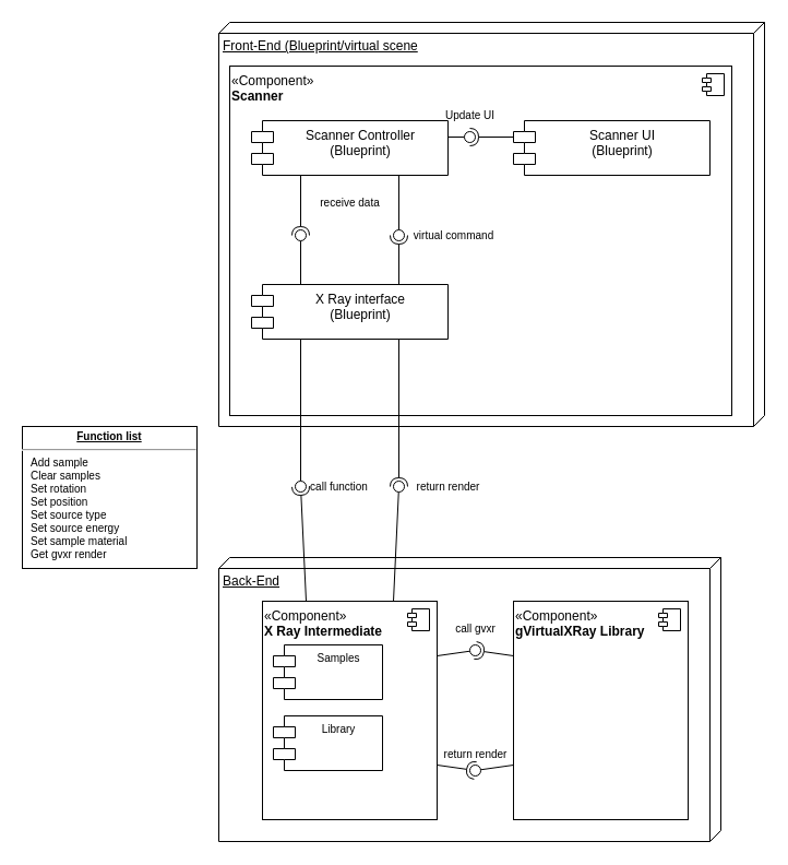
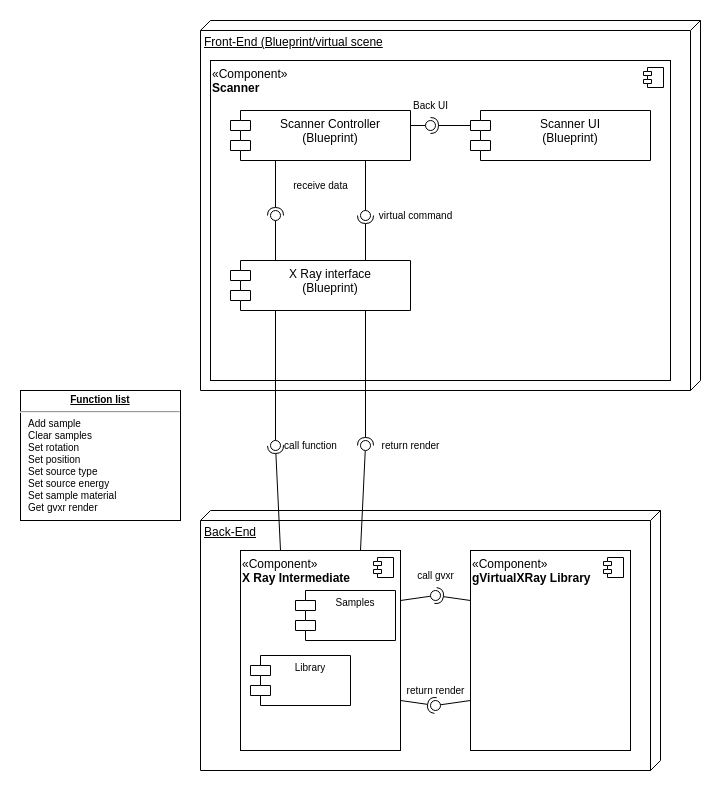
  <mxCell id="0" />
  <mxCell id="1" parent="0" />
  <mxCell id="2" value="Front-End (Blueprint/virtual scene" style="verticalAlign=top;align=left;spacingTop=8;spacingLeft=2;spacingRight=12;shape=cube;size=10;direction=south;fontStyle=4;html=1;" vertex="1" parent="1"><mxGeometry x="200" y="20" width="500" height="370" as="geometry" /></mxCell>
  <mxCell id="3" value="«Component»&lt;br&gt;&lt;b&gt;Scanner&lt;/b&gt;" style="html=1;dropTarget=0;align=left;verticalAlign=top;" vertex="1" parent="1"><mxGeometry x="210" y="60" width="460" height="320" as="geometry" /></mxCell>
  <mxCell id="4" value="" style="shape=module;jettyWidth=8;jettyHeight=4;" vertex="1" parent="3"><mxGeometry x="1" width="20" height="20" relative="1" as="geometry"><mxPoint x="-27" y="7" as="offset" /></mxGeometry></mxCell>
  <mxCell id="5" value="Scanner Controller&#10;(Blueprint)" style="shape=module;align=left;spacingLeft=20;align=center;verticalAlign=top;" vertex="1" parent="1"><mxGeometry x="230" y="110" width="180" height="50" as="geometry" /></mxCell>
  <mxCell id="6" value="X Ray interface&#10;(Blueprint)" style="shape=module;align=left;spacingLeft=20;align=center;verticalAlign=top;" vertex="1" parent="1"><mxGeometry x="230" y="260" width="180" height="50" as="geometry" /></mxCell>
  <mxCell id="7" value="Back-End" style="verticalAlign=top;align=left;spacingTop=8;spacingLeft=2;spacingRight=12;shape=cube;size=10;direction=south;fontStyle=4;html=1;" vertex="1" parent="1"><mxGeometry x="200" y="510" width="460" height="260" as="geometry" /></mxCell>
  <mxCell id="8" value="«Component»&lt;br&gt;&lt;b&gt;gVirtualXRay Library&lt;/b&gt;" style="html=1;dropTarget=0;align=left;verticalAlign=top;" vertex="1" parent="1"><mxGeometry x="470" y="550" width="160" height="200" as="geometry" /></mxCell>
  <mxCell id="9" value="" style="shape=module;jettyWidth=8;jettyHeight=4;" vertex="1" parent="8"><mxGeometry x="1" width="20" height="20" relative="1" as="geometry"><mxPoint x="-27" y="7" as="offset" /></mxGeometry></mxCell>
  <mxCell id="10" value="«Component»&lt;br&gt;&lt;b&gt;X Ray Intermediate&lt;/b&gt;" style="html=1;dropTarget=0;align=left;verticalAlign=top;" vertex="1" parent="1"><mxGeometry x="240" y="550" width="160" height="200" as="geometry" /></mxCell>
  <mxCell id="11" value="" style="shape=module;jettyWidth=8;jettyHeight=4;" vertex="1" parent="10"><mxGeometry x="1" width="20" height="20" relative="1" as="geometry"><mxPoint x="-27" y="7" as="offset" /></mxGeometry></mxCell>
  <mxCell id="12" value="Scanner UI&#10;(Blueprint)" style="shape=module;align=left;spacingLeft=20;align=center;verticalAlign=top;" vertex="1" parent="1"><mxGeometry x="470" y="110" width="180" height="50" as="geometry" /></mxCell>
  <mxCell id="13" value="" style="rounded=0;orthogonalLoop=1;jettySize=auto;html=1;endArrow=none;endFill=0;sketch=0;sourcePerimeterSpacing=0;targetPerimeterSpacing=0;exitX=0.25;exitY=0;exitDx=0;exitDy=0;" edge="1" target="15" parent="1" source="6"><mxGeometry relative="1" as="geometry"><mxPoint x="270" y="215" as="sourcePoint" /></mxGeometry></mxCell>
  <mxCell id="14" value="" style="rounded=0;orthogonalLoop=1;jettySize=auto;html=1;endArrow=halfCircle;endFill=0;entryX=0.5;entryY=0.5;endSize=6;strokeWidth=1;sketch=0;exitX=0.25;exitY=1;exitDx=0;exitDy=0;" edge="1" target="15" parent="1" source="5"><mxGeometry relative="1" as="geometry"><mxPoint x="310" y="215" as="sourcePoint" /></mxGeometry></mxCell>
  <mxCell id="15" value="" style="ellipse;whiteSpace=wrap;html=1;align=center;aspect=fixed;resizable=0;points=[];outlineConnect=0;sketch=0;" vertex="1" parent="1"><mxGeometry x="270" y="210" width="10" height="10" as="geometry" /></mxCell>
  <mxCell id="16" value="" style="rounded=0;orthogonalLoop=1;jettySize=auto;html=1;endArrow=none;endFill=0;sketch=0;sourcePerimeterSpacing=0;targetPerimeterSpacing=0;exitX=0.75;exitY=1;exitDx=0;exitDy=0;" edge="1" target="18" parent="1" source="5"><mxGeometry relative="1" as="geometry"><mxPoint x="350" y="215" as="sourcePoint" /></mxGeometry></mxCell>
  <mxCell id="17" value="" style="rounded=0;orthogonalLoop=1;jettySize=auto;html=1;endArrow=halfCircle;endFill=0;entryX=0.5;entryY=0.5;endSize=6;strokeWidth=1;sketch=0;exitX=0.75;exitY=0;exitDx=0;exitDy=0;" edge="1" target="18" parent="1" source="6"><mxGeometry relative="1" as="geometry"><mxPoint x="390" y="215" as="sourcePoint" /></mxGeometry></mxCell>
  <mxCell id="18" value="" style="ellipse;whiteSpace=wrap;html=1;align=center;aspect=fixed;resizable=0;points=[];outlineConnect=0;sketch=0;" vertex="1" parent="1"><mxGeometry x="360" y="210" width="10" height="10" as="geometry" /></mxCell>
  <mxCell id="19" value="virtual command" style="text;html=1;align=center;verticalAlign=middle;resizable=0;points=[];autosize=1;strokeColor=none;fillColor=none;fontSize=10;" vertex="1" parent="1"><mxGeometry x="370" y="200" width="90" height="30" as="geometry" /></mxCell>
  <mxCell id="20" value="receive data" style="text;html=1;align=center;verticalAlign=middle;resizable=0;points=[];autosize=1;strokeColor=none;fillColor=none;fontSize=10;" vertex="1" parent="1"><mxGeometry x="280" y="170" width="80" height="30" as="geometry" /></mxCell>
  <mxCell id="21" value="" style="rounded=0;orthogonalLoop=1;jettySize=auto;html=1;endArrow=none;endFill=0;sketch=0;sourcePerimeterSpacing=0;targetPerimeterSpacing=0;fontSize=10;exitX=0.25;exitY=1;exitDx=0;exitDy=0;" edge="1" target="23" parent="1" source="6"><mxGeometry relative="1" as="geometry"><mxPoint x="270" y="345" as="sourcePoint" /></mxGeometry></mxCell>
  <mxCell id="22" value="" style="rounded=0;orthogonalLoop=1;jettySize=auto;html=1;endArrow=halfCircle;endFill=0;entryX=0.5;entryY=0.5;endSize=6;strokeWidth=1;sketch=0;fontSize=10;exitX=0.25;exitY=0;exitDx=0;exitDy=0;" edge="1" target="23" parent="1" source="10"><mxGeometry relative="1" as="geometry"><mxPoint x="310" y="345" as="sourcePoint" /></mxGeometry></mxCell>
  <mxCell id="23" value="" style="ellipse;whiteSpace=wrap;html=1;align=center;aspect=fixed;resizable=0;points=[];outlineConnect=0;sketch=0;fontSize=10;" vertex="1" parent="1"><mxGeometry x="270" y="440" width="10" height="10" as="geometry" /></mxCell>
  <mxCell id="24" value="call function" style="text;html=1;align=center;verticalAlign=middle;resizable=0;points=[];autosize=1;strokeColor=none;fillColor=none;fontSize=10;" vertex="1" parent="1"><mxGeometry x="270" y="430" width="80" height="30" as="geometry" /></mxCell>
  <mxCell id="25" value="" style="rounded=0;orthogonalLoop=1;jettySize=auto;html=1;endArrow=none;endFill=0;sketch=0;sourcePerimeterSpacing=0;targetPerimeterSpacing=0;fontSize=10;exitX=1;exitY=0.25;exitDx=0;exitDy=0;" edge="1" target="27" parent="1" source="10"><mxGeometry relative="1" as="geometry"><mxPoint x="400" y="605" as="sourcePoint" /></mxGeometry></mxCell>
  <mxCell id="26" value="" style="rounded=0;orthogonalLoop=1;jettySize=auto;html=1;endArrow=halfCircle;endFill=0;entryX=0.5;entryY=0.5;endSize=6;strokeWidth=1;sketch=0;fontSize=10;exitX=0;exitY=0.25;exitDx=0;exitDy=0;" edge="1" target="27" parent="1" source="8"><mxGeometry relative="1" as="geometry"><mxPoint x="440" y="605" as="sourcePoint" /></mxGeometry></mxCell>
  <mxCell id="27" value="" style="ellipse;whiteSpace=wrap;html=1;align=center;aspect=fixed;resizable=0;points=[];outlineConnect=0;sketch=0;fontSize=10;" vertex="1" parent="1"><mxGeometry x="430" y="590" width="10" height="10" as="geometry" /></mxCell>
  <mxCell id="28" value="" style="rounded=0;orthogonalLoop=1;jettySize=auto;html=1;endArrow=none;endFill=0;sketch=0;sourcePerimeterSpacing=0;targetPerimeterSpacing=0;fontSize=10;exitX=0;exitY=0.75;exitDx=0;exitDy=0;" edge="1" target="30" parent="1" source="8"><mxGeometry relative="1" as="geometry"><mxPoint x="410" y="705" as="sourcePoint" /></mxGeometry></mxCell>
  <mxCell id="29" value="" style="rounded=0;orthogonalLoop=1;jettySize=auto;html=1;endArrow=halfCircle;endFill=0;entryX=0.5;entryY=0.5;endSize=6;strokeWidth=1;sketch=0;fontSize=10;exitX=1;exitY=0.75;exitDx=0;exitDy=0;" edge="1" target="30" parent="1" source="10"><mxGeometry relative="1" as="geometry"><mxPoint x="450" y="705" as="sourcePoint" /></mxGeometry></mxCell>
  <mxCell id="30" value="" style="ellipse;whiteSpace=wrap;html=1;align=center;aspect=fixed;resizable=0;points=[];outlineConnect=0;sketch=0;fontSize=10;" vertex="1" parent="1"><mxGeometry x="430" y="700" width="10" height="10" as="geometry" /></mxCell>
  <mxCell id="31" value="call gvxr" style="text;html=1;align=center;verticalAlign=middle;resizable=0;points=[];autosize=1;strokeColor=none;fillColor=none;fontSize=10;" vertex="1" parent="1"><mxGeometry x="405" y="560" width="60" height="30" as="geometry" /></mxCell>
  <mxCell id="32" value="return render" style="text;html=1;align=center;verticalAlign=middle;resizable=0;points=[];autosize=1;strokeColor=none;fillColor=none;fontSize=10;" vertex="1" parent="1"><mxGeometry x="395" y="675" width="80" height="30" as="geometry" /></mxCell>
  <mxCell id="33" value="" style="rounded=0;orthogonalLoop=1;jettySize=auto;html=1;endArrow=none;endFill=0;sketch=0;sourcePerimeterSpacing=0;targetPerimeterSpacing=0;fontSize=10;exitX=0.75;exitY=0;exitDx=0;exitDy=0;" edge="1" target="35" parent="1" source="10"><mxGeometry relative="1" as="geometry"><mxPoint x="355" y="415" as="sourcePoint" /></mxGeometry></mxCell>
  <mxCell id="34" value="" style="rounded=0;orthogonalLoop=1;jettySize=auto;html=1;endArrow=halfCircle;endFill=0;entryX=0.5;entryY=0.5;endSize=6;strokeWidth=1;sketch=0;fontSize=10;exitX=0.75;exitY=1;exitDx=0;exitDy=0;" edge="1" target="35" parent="1" source="6"><mxGeometry relative="1" as="geometry"><mxPoint x="395" y="415" as="sourcePoint" /></mxGeometry></mxCell>
  <mxCell id="35" value="" style="ellipse;whiteSpace=wrap;html=1;align=center;aspect=fixed;resizable=0;points=[];outlineConnect=0;sketch=0;fontSize=10;" vertex="1" parent="1"><mxGeometry x="360" y="440" width="10" height="10" as="geometry" /></mxCell>
  <mxCell id="36" value="return render" style="text;html=1;align=center;verticalAlign=middle;resizable=0;points=[];autosize=1;strokeColor=none;fillColor=none;fontSize=10;" vertex="1" parent="1"><mxGeometry x="370" y="430" width="80" height="30" as="geometry" /></mxCell>
  <mxCell id="37" value="" style="rounded=0;orthogonalLoop=1;jettySize=auto;html=1;endArrow=none;endFill=0;sketch=0;sourcePerimeterSpacing=0;targetPerimeterSpacing=0;fontSize=10;" edge="1" target="39" parent="1"><mxGeometry relative="1" as="geometry"><mxPoint x="410" y="125" as="sourcePoint" /></mxGeometry></mxCell>
  <mxCell id="38" value="" style="rounded=0;orthogonalLoop=1;jettySize=auto;html=1;endArrow=halfCircle;endFill=0;entryX=0.5;entryY=0.5;endSize=6;strokeWidth=1;sketch=0;fontSize=10;exitX=0;exitY=0;exitDx=0;exitDy=15;exitPerimeter=0;" edge="1" target="39" parent="1" source="12"><mxGeometry relative="1" as="geometry"><mxPoint x="450" y="125" as="sourcePoint" /></mxGeometry></mxCell>
  <mxCell id="39" value="" style="ellipse;whiteSpace=wrap;html=1;align=center;aspect=fixed;resizable=0;points=[];outlineConnect=0;sketch=0;fontSize=10;" vertex="1" parent="1"><mxGeometry x="425" y="120" width="10" height="10" as="geometry" /></mxCell>
- <mxCell id="40" value="Update UI" style="text;html=1;align=center;verticalAlign=middle;resizable=0;points=[];autosize=1;strokeColor=none;fillColor=none;fontSize=10;" vertex="1" parent="1"><mxGeometry x="395" y="90" width="70" height="30" as="geometry" /></mxCell>
+ <mxCell id="40" value="Back UI" style="text;html=1;align=center;verticalAlign=middle;resizable=0;points=[];autosize=1;strokeColor=none;fillColor=none;fontSize=10;" vertex="1" parent="1"><mxGeometry x="395" y="90" width="70" height="30" as="geometry" /></mxCell>
  <mxCell id="41" value="&lt;p style=&quot;margin: 4px 0px 0px; text-align: center; text-decoration: underline; font-size: 10px;&quot;&gt;&lt;b style=&quot;font-size: 10px;&quot;&gt;Function list&lt;/b&gt;&lt;/p&gt;&lt;hr style=&quot;font-size: 10px;&quot;&gt;&lt;p style=&quot;margin: 0px 0px 0px 8px; font-size: 10px;&quot;&gt;Add sample&lt;/p&gt;&lt;p style=&quot;margin: 0px 0px 0px 8px; font-size: 10px;&quot;&gt;Clear samples&lt;/p&gt;&lt;p style=&quot;margin: 0px 0px 0px 8px; font-size: 10px;&quot;&gt;Set rotation&lt;/p&gt;&lt;p style=&quot;margin: 0px 0px 0px 8px; font-size: 10px;&quot;&gt;Set position&lt;/p&gt;&lt;p style=&quot;margin: 0px 0px 0px 8px; font-size: 10px;&quot;&gt;Set source type&lt;/p&gt;&lt;p style=&quot;margin: 0px 0px 0px 8px; font-size: 10px;&quot;&gt;Set source energy&lt;/p&gt;&lt;p style=&quot;margin: 0px 0px 0px 8px; font-size: 10px;&quot;&gt;Set sample material&lt;/p&gt;&lt;p style=&quot;margin: 0px 0px 0px 8px; font-size: 10px;&quot;&gt;Get gvxr render&lt;/p&gt;" style="verticalAlign=top;align=left;overflow=fill;fontSize=10;fontFamily=Helvetica;html=1;" vertex="1" parent="1"><mxGeometry x="20" y="390" width="160" height="130" as="geometry" /></mxCell>
- <mxCell id="42" value="Samples" style="shape=module;align=left;spacingLeft=20;align=center;verticalAlign=top;fontSize=10;" vertex="1" parent="1"><mxGeometry x="250" y="590" width="100" height="50" as="geometry" /></mxCell>
+ <mxCell id="42" value="Samples" style="shape=module;align=left;spacingLeft=20;align=center;verticalAlign=top;fontSize=10;" vertex="1" parent="1"><mxGeometry x="295" y="590" width="100" height="50" as="geometry" /></mxCell>
  <mxCell id="43" value="Library" style="shape=module;align=left;spacingLeft=20;align=center;verticalAlign=top;fontSize=10;" vertex="1" parent="1"><mxGeometry x="250" y="655" width="100" height="50" as="geometry" /></mxCell>
